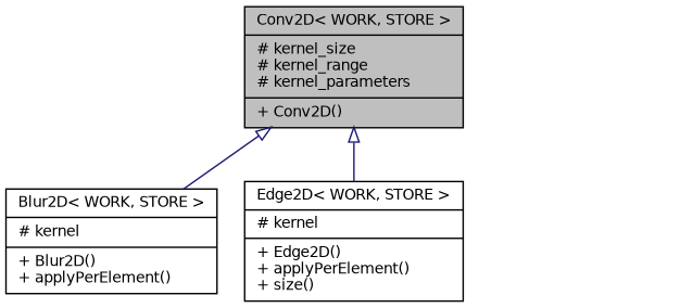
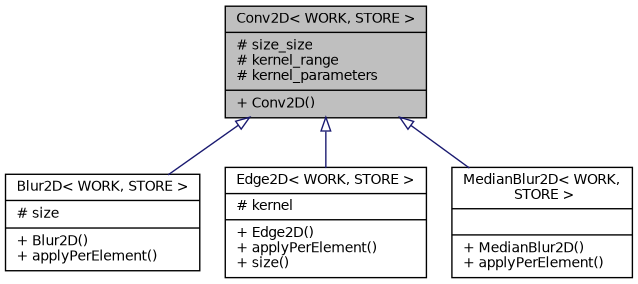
  digraph {
    node [color=black fillcolor=white fontname=Helvetica fontsize=10 shape=record style=filled]
    edge [arrowtail=onormal color=midnightblue dir=back fontname=Helvetica fontsize=10 labelfontname=Helvetica labelfontsize=10 style=solid]
-   n1 [fillcolor=grey75 fontcolor=black height=0.2 label="{Conv2D\< WORK, STORE \>\n|# kernel_size\l# kernel_range\l# kernel_parameters\l|+ Conv2D()\l}" width=0.4]
-   n2 [height=0.2 label="{Blur2D\< WORK, STORE \>\n|# kernel\l|+ Blur2D()\l+ applyPerElement()\l}" width=0.4]
+   n1 [fillcolor=grey75 fontcolor=black height=0.2 label="{Conv2D\< WORK, STORE \>\n|# size_size\l# kernel_range\l# kernel_parameters\l|+ Conv2D()\l}" width=0.4]
+   n2 [height=0.2 label="{Blur2D\< WORK, STORE \>\n|# size\l|+ Blur2D()\l+ applyPerElement()\l}" width=0.4]
    n3 [height=0.2 label="{Edge2D\< WORK, STORE \>\n|# kernel\l|+ Edge2D()\l+ applyPerElement()\l+ size()\l}" width=0.4]
+   n4 [height=0.2 label="{MedianBlur2D\< WORK,\l STORE \>\n||+ MedianBlur2D()\l+ applyPerElement()\l}" width=0.4]
    n1 -> n2
    n1 -> n3
+   n1 -> n4
  }
